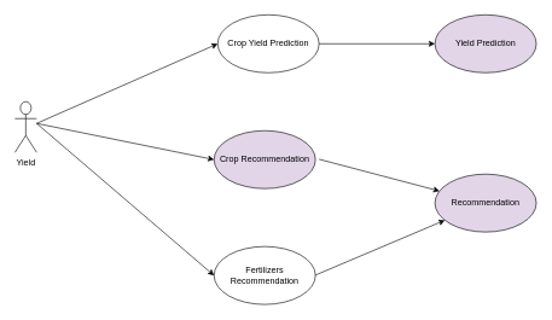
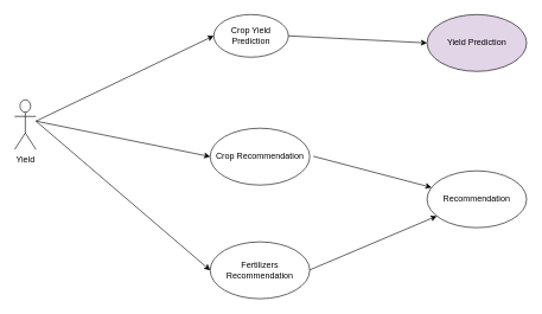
  <mxCell id="0" />
  <mxCell id="1" parent="0" />
  <mxCell id="2" value="Yield" style="shape=umlActor;verticalLabelPosition=bottom;verticalAlign=top;html=1;outlineConnect=0;" vertex="1" parent="1"><mxGeometry x="20" y="140" width="30" height="70" as="geometry" /></mxCell>
- <mxCell id="3" value="Crop Yield Prediction" style="ellipse;whiteSpace=wrap;html=1;" vertex="1" parent="1"><mxGeometry x="300" y="20" width="140" height="80" as="geometry" /></mxCell>
- <mxCell id="4" value="Crop Recommendation" style="ellipse;whiteSpace=wrap;html=1;fillColor=#e1d5e7;" vertex="1" parent="1"><mxGeometry x="295" y="180" width="140" height="80" as="geometry" /></mxCell>
+ <mxCell id="3" value="Crop Yield Prediction" style="ellipse;whiteSpace=wrap;html=1;" vertex="1" parent="1"><mxGeometry x="300" y="20" width="105" height="60" as="geometry" /></mxCell>
+ <mxCell id="4" value="Crop Recommendation" style="ellipse;whiteSpace=wrap;html=1;" vertex="1" parent="1"><mxGeometry x="295" y="180" width="140" height="80" as="geometry" /></mxCell>
  <mxCell id="5" value="Fertilizers Recommendation&lt;span style=&quot;color: rgba(0, 0, 0, 0); font-family: monospace; font-size: 0px; text-align: start; text-wrap-mode: nowrap;&quot;&gt;%3CmxGraphModel%3E%3Croot%3E%3CmxCell%20id%3D%220%22%2F%3E%3CmxCell%20id%3D%221%22%20parent%3D%220%22%2F%3E%3CmxCell%20id%3D%222%22%20value%3D%22Crop%20Yield%20Prediction%22%20style%3D%22ellipse%3BwhiteSpace%3Dwrap%3Bhtml%3D1%3B%22%20vertex%3D%221%22%20parent%3D%221%22%3E%3CmxGeometry%20x%3D%22360%22%20y%3D%2290%22%20width%3D%22140%22%20height%3D%2280%22%20as%3D%22geometry%22%2F%3E%3C%2FmxCell%3E%3C%2Froot%3E%3C%2FmxGraphModel%3E&lt;/span&gt;" style="ellipse;whiteSpace=wrap;html=1;" vertex="1" parent="1"><mxGeometry x="295" y="340" width="140" height="80" as="geometry" /></mxCell>
- <mxCell id="6" value="Recommendation" style="ellipse;whiteSpace=wrap;html=1;fillColor=#e1d5e7;" vertex="1" parent="1"><mxGeometry x="600" y="240" width="140" height="80" as="geometry" /></mxCell>
+ <mxCell id="6" value="Recommendation" style="ellipse;whiteSpace=wrap;html=1;" vertex="1" parent="1"><mxGeometry x="600" y="240" width="140" height="80" as="geometry" /></mxCell>
  <mxCell id="7" value="Yield Prediction" style="ellipse;whiteSpace=wrap;html=1;fillColor=#e1d5e7;" vertex="1" parent="1"><mxGeometry x="600" y="20" width="140" height="80" as="geometry" /></mxCell>
  <mxCell id="8" value="" style="endArrow=classic;html=1;rounded=0;entryX=0;entryY=0.5;entryDx=0;entryDy=0;" edge="1" parent="1" target="3"><mxGeometry width="50" height="50" relative="1" as="geometry"><mxPoint x="50" y="170" as="sourcePoint" /><mxPoint x="100" y="120" as="targetPoint" /></mxGeometry></mxCell>
  <mxCell id="9" value="" style="endArrow=classic;html=1;rounded=0;entryX=0;entryY=0.5;entryDx=0;entryDy=0;" edge="1" parent="1" target="4"><mxGeometry width="50" height="50" relative="1" as="geometry"><mxPoint x="50" y="170" as="sourcePoint" /><mxPoint x="300" y="90" as="targetPoint" /></mxGeometry></mxCell>
  <mxCell id="10" value="" style="endArrow=classic;html=1;rounded=0;entryX=0;entryY=0.5;entryDx=0;entryDy=0;" edge="1" parent="1" target="5"><mxGeometry width="50" height="50" relative="1" as="geometry"><mxPoint x="50" y="170" as="sourcePoint" /><mxPoint x="180" y="290" as="targetPoint" /></mxGeometry></mxCell>
  <mxCell id="11" value="" style="endArrow=classic;html=1;rounded=0;entryX=0;entryY=0.5;entryDx=0;entryDy=0;exitX=1;exitY=0.5;exitDx=0;exitDy=0;" edge="1" parent="1" source="3"><mxGeometry width="50" height="50" relative="1" as="geometry"><mxPoint x="350" y="170" as="sourcePoint" /><mxPoint x="600" y="60" as="targetPoint" /></mxGeometry></mxCell>
  <mxCell id="12" value="" style="endArrow=classic;html=1;rounded=0;exitX=1;exitY=0.5;exitDx=0;exitDy=0;" edge="1" parent="1" target="6"><mxGeometry width="50" height="50" relative="1" as="geometry"><mxPoint x="440" y="219.5" as="sourcePoint" /><mxPoint x="600" y="219.5" as="targetPoint" /></mxGeometry></mxCell>
  <mxCell id="13" value="" style="endArrow=classic;html=1;rounded=0;exitX=1;exitY=0.5;exitDx=0;exitDy=0;" edge="1" parent="1" target="6"><mxGeometry width="50" height="50" relative="1" as="geometry"><mxPoint x="435" y="379.5" as="sourcePoint" /><mxPoint x="595" y="379.5" as="targetPoint" /></mxGeometry></mxCell>
